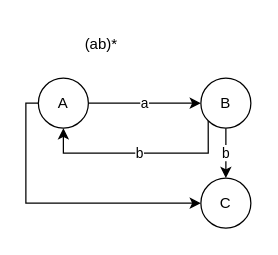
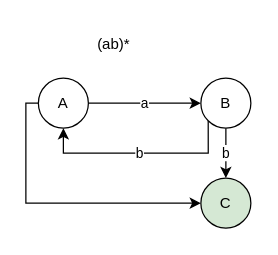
  <mxCell id="0" />
  <mxCell id="1" parent="0" />
  <mxCell id="2" value="a" style="edgeStyle=orthogonalEdgeStyle;rounded=0;orthogonalLoop=1;jettySize=auto;html=1;entryX=0;entryY=0.5;entryDx=0;entryDy=0;" edge="1" parent="1" source="4" target="7"><mxGeometry relative="1" as="geometry" /></mxCell>
  <mxCell id="3" style="edgeStyle=orthogonalEdgeStyle;rounded=0;orthogonalLoop=1;jettySize=auto;html=1;entryX=0;entryY=0.5;entryDx=0;entryDy=0;" edge="1" parent="1" source="4" target="8"><mxGeometry relative="1" as="geometry"><Array as="points"><mxPoint x="20" y="82" /><mxPoint x="20" y="162" /></Array></mxGeometry></mxCell>
  <mxCell id="4" value="A" style="ellipse;whiteSpace=wrap;html=1;" vertex="1" parent="1"><mxGeometry x="30" y="62" width="40" height="40" as="geometry" /></mxCell>
  <mxCell id="5" value="b" style="edgeStyle=orthogonalEdgeStyle;rounded=0;orthogonalLoop=1;jettySize=auto;html=1;entryX=0.5;entryY=0;entryDx=0;entryDy=0;" edge="1" parent="1" source="7" target="8"><mxGeometry relative="1" as="geometry" /></mxCell>
  <mxCell id="6" value="b" style="edgeStyle=orthogonalEdgeStyle;rounded=0;orthogonalLoop=1;jettySize=auto;html=1;exitX=0;exitY=1;exitDx=0;exitDy=0;" edge="1" parent="1" source="7" target="4"><mxGeometry relative="1" as="geometry"><Array as="points"><mxPoint x="166" y="122" /><mxPoint x="50" y="122" /></Array></mxGeometry></mxCell>
  <mxCell id="7" value="B" style="ellipse;whiteSpace=wrap;html=1;" vertex="1" parent="1"><mxGeometry x="160" y="62" width="40" height="40" as="geometry" /></mxCell>
- <mxCell id="8" value="C" style="ellipse;whiteSpace=wrap;html=1;" vertex="1" parent="1"><mxGeometry x="160" y="142" width="40" height="40" as="geometry" /></mxCell>
- <mxCell id="9" value="(ab)*" style="text;html=1;align=center;verticalAlign=middle;resizable=0;points=[];autosize=1;strokeColor=none;fillColor=none;" vertex="1" parent="1"><mxGeometry x="55" y="20" width="50" height="30" as="geometry" /></mxCell>
+ <mxCell id="8" value="C" style="ellipse;whiteSpace=wrap;html=1;fillColor=#d5e8d4;" vertex="1" parent="1"><mxGeometry x="160" y="142" width="40" height="40" as="geometry" /></mxCell>
+ <mxCell id="9" value="(ab)*" style="text;html=1;align=center;verticalAlign=middle;resizable=0;points=[];autosize=1;strokeColor=none;fillColor=none;" vertex="1" parent="1"><mxGeometry x="65" y="20" width="50" height="30" as="geometry" /></mxCell>
